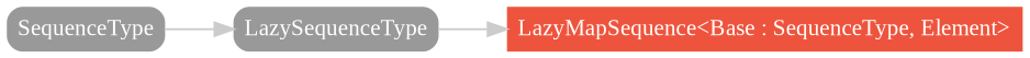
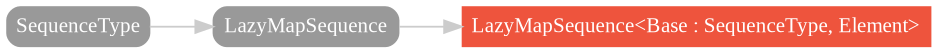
  strict digraph {
    rankdir=LR
    fontname="Liberation Serif"
    node [color="#999999" fillcolor="#999999" fontcolor=white fontname="Liberation Serif" fontsize=12 margin="0.07,0.05" shape=box style="filled,rounded"]
    edge [color="#cccccc" fontname="Liberation Serif"]
    "LazyMapSequence<Base : SequenceType, Element>" [color="#ee543d" fillcolor="#ee543d" height=0.3 style=filled]
-   LazySequenceType [height=0.3]
+   LazySequenceType [height=0.3 label=LazyMapSequence]
    SequenceType [height=0.3]
    subgraph sub_1 {
      rank=max
      "LazyMapSequence<Base : SequenceType, Element>"
    }
    LazySequenceType -> "LazyMapSequence<Base : SequenceType, Element>"
    SequenceType -> LazySequenceType
  }
